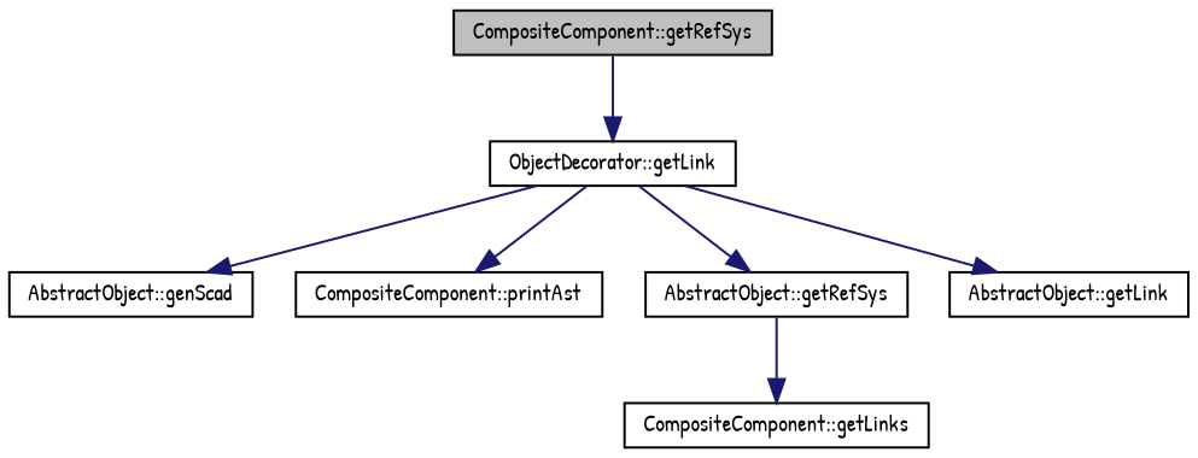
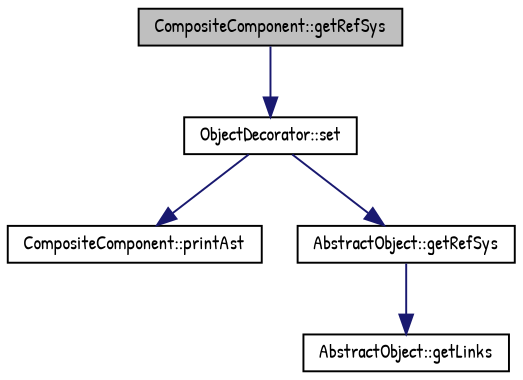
  digraph {
    fontname="Patrick Hand"
    rankdir=TB
    node [color=black fillcolor=white fontname="Patrick Hand" fontsize=10 shape=record style=filled]
    edge [color=midnightblue fontname="Patrick Hand" fontsize=10 labelfontname=Helvetica labelfontsize=10 style=solid]
    n1 [fillcolor=grey75 fontcolor=black height=0.2 label="CompositeComponent::getRefSys" width=0.4]
-   n2 [height=0.2 label="ObjectDecorator::getLink" width=0.4]
-   n3 [height=0.2 label="AbstractObject::genScad" width=0.4]
+   n2 [height=0.2 label="ObjectDecorator::set" width=0.4]
    n4 [height=0.2 label="CompositeComponent::printAst" width=0.4]
    n5 [height=0.2 label="AbstractObject::getRefSys" width=0.4]
-   n6 [height=0.2 label="AbstractObject::getLink" width=0.4]
-   n7 [height=0.2 label="CompositeComponent::getLinks" width=0.4]
+   n7 [height=0.2 label="AbstractObject::getLinks" width=0.4]
    n1 -> n2
-   n2 -> n3
    n2 -> n4
    n2 -> n5
-   n2 -> n6
    n5 -> n7
  }
